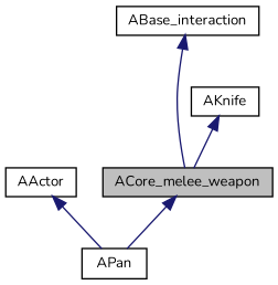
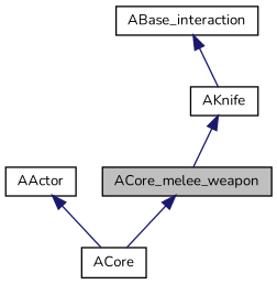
  digraph {
    fontname=Nunito
    node [color=black fillcolor=white fontname=Nunito fontsize=10 shape=record style=filled]
    edge [color=midnightblue dir=back fontname=Nunito fontsize=10 labelfontname=Helvetica labelfontsize=10 style=solid]
    n1 [fillcolor=grey75 fontcolor=black height=0.2 label=ACore_melee_weapon width=0.4]
-   n2 [height=0.2 label=APan width=0.4]
+   n2 [height=0.2 label=ACore width=0.4]
    n3 [height=0.2 label=AKnife width=0.4]
    n4 [height=0.2 label=ABase_interaction width=0.4]
    n5 [height=0.2 label=AActor width=0.4]
    n1 -> n2
    n3 -> n1
-   n4 -> n1
+   n4 -> n3
    n5 -> n2
  }
